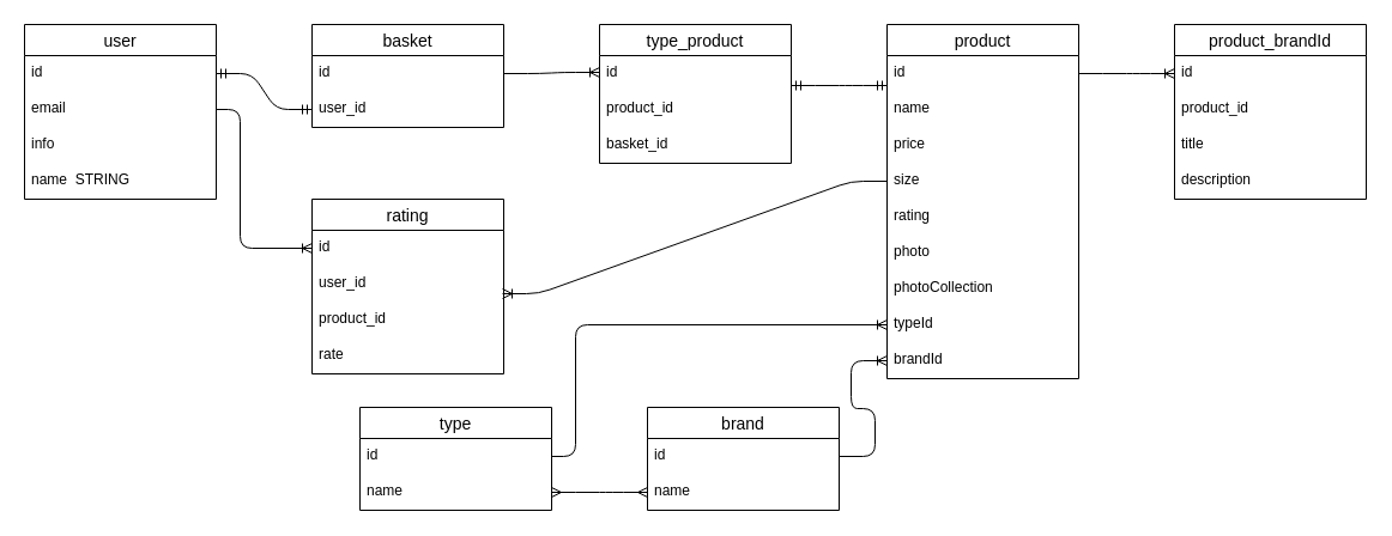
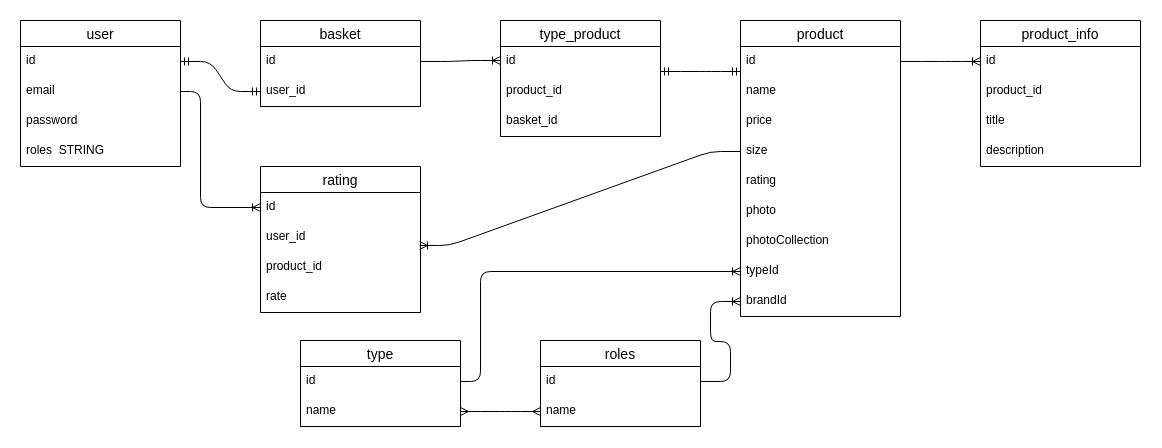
  <mxCell id="0" />
  <mxCell id="1" parent="0" />
  <mxCell id="2" value="user" style="swimlane;fontStyle=0;childLayout=stackLayout;horizontal=1;startSize=26;horizontalStack=0;resizeParent=1;resizeParentMax=0;resizeLast=0;collapsible=1;marginBottom=0;align=center;fontSize=14;" vertex="1" parent="1"><mxGeometry x="20" y="20" width="160" height="146" as="geometry" /></mxCell>
  <mxCell id="3" value="id&#10;" style="text;strokeColor=none;fillColor=none;spacingLeft=4;spacingRight=4;overflow=hidden;rotatable=0;points=[[0,0.5],[1,0.5]];portConstraint=eastwest;fontSize=12;" vertex="1" parent="2"><mxGeometry y="26" width="160" height="30" as="geometry" /></mxCell>
  <mxCell id="4" value="email" style="text;strokeColor=none;fillColor=none;spacingLeft=4;spacingRight=4;overflow=hidden;rotatable=0;points=[[0,0.5],[1,0.5]];portConstraint=eastwest;fontSize=12;" vertex="1" parent="2"><mxGeometry y="56" width="160" height="30" as="geometry" /></mxCell>
- <mxCell id="5" value="info" style="text;strokeColor=none;fillColor=none;spacingLeft=4;spacingRight=4;overflow=hidden;rotatable=0;points=[[0,0.5],[1,0.5]];portConstraint=eastwest;fontSize=12;" vertex="1" parent="2"><mxGeometry y="86" width="160" height="30" as="geometry" /></mxCell>
- <mxCell id="6" value="name  STRING" style="text;strokeColor=none;fillColor=none;spacingLeft=4;spacingRight=4;overflow=hidden;rotatable=0;points=[[0,0.5],[1,0.5]];portConstraint=eastwest;fontSize=12;" vertex="1" parent="2"><mxGeometry y="116" width="160" height="30" as="geometry" /></mxCell>
+ <mxCell id="5" value="password" style="text;strokeColor=none;fillColor=none;spacingLeft=4;spacingRight=4;overflow=hidden;rotatable=0;points=[[0,0.5],[1,0.5]];portConstraint=eastwest;fontSize=12;" vertex="1" parent="2"><mxGeometry y="86" width="160" height="30" as="geometry" /></mxCell>
+ <mxCell id="6" value="roles  STRING" style="text;strokeColor=none;fillColor=none;spacingLeft=4;spacingRight=4;overflow=hidden;rotatable=0;points=[[0,0.5],[1,0.5]];portConstraint=eastwest;fontSize=12;" vertex="1" parent="2"><mxGeometry y="116" width="160" height="30" as="geometry" /></mxCell>
  <mxCell id="7" value="basket" style="swimlane;fontStyle=0;childLayout=stackLayout;horizontal=1;startSize=26;horizontalStack=0;resizeParent=1;resizeParentMax=0;resizeLast=0;collapsible=1;marginBottom=0;align=center;fontSize=14;" vertex="1" parent="1"><mxGeometry x="260" y="20" width="160" height="86" as="geometry" /></mxCell>
  <mxCell id="8" value="id&#10;" style="text;strokeColor=none;fillColor=none;spacingLeft=4;spacingRight=4;overflow=hidden;rotatable=0;points=[[0,0.5],[1,0.5]];portConstraint=eastwest;fontSize=12;" vertex="1" parent="7"><mxGeometry y="26" width="160" height="30" as="geometry" /></mxCell>
  <mxCell id="9" value="user_id" style="text;strokeColor=none;fillColor=none;spacingLeft=4;spacingRight=4;overflow=hidden;rotatable=0;points=[[0,0.5],[1,0.5]];portConstraint=eastwest;fontSize=12;" vertex="1" parent="7"><mxGeometry y="56" width="160" height="30" as="geometry" /></mxCell>
  <mxCell id="10" value="" style="edgeStyle=entityRelationEdgeStyle;fontSize=12;html=1;endArrow=ERmandOne;startArrow=ERmandOne;entryX=0;entryY=0.5;entryDx=0;entryDy=0;" edge="1" parent="1" source="3" target="9"><mxGeometry width="100" height="100" relative="1" as="geometry"><mxPoint x="200" y="140" as="sourcePoint" /><mxPoint x="300" y="40" as="targetPoint" /></mxGeometry></mxCell>
  <mxCell id="11" value="product" style="swimlane;fontStyle=0;childLayout=stackLayout;horizontal=1;startSize=26;horizontalStack=0;resizeParent=1;resizeParentMax=0;resizeLast=0;collapsible=1;marginBottom=0;align=center;fontSize=14;" vertex="1" parent="1"><mxGeometry x="740" y="20" width="160" height="296" as="geometry" /></mxCell>
  <mxCell id="12" value="id&#10;" style="text;strokeColor=none;fillColor=none;spacingLeft=4;spacingRight=4;overflow=hidden;rotatable=0;points=[[0,0.5],[1,0.5]];portConstraint=eastwest;fontSize=12;" vertex="1" parent="11"><mxGeometry y="26" width="160" height="30" as="geometry" /></mxCell>
  <mxCell id="13" value="name" style="text;strokeColor=none;fillColor=none;spacingLeft=4;spacingRight=4;overflow=hidden;rotatable=0;points=[[0,0.5],[1,0.5]];portConstraint=eastwest;fontSize=12;" vertex="1" parent="11"><mxGeometry y="56" width="160" height="30" as="geometry" /></mxCell>
  <mxCell id="14" value="price" style="text;strokeColor=none;fillColor=none;spacingLeft=4;spacingRight=4;overflow=hidden;rotatable=0;points=[[0,0.5],[1,0.5]];portConstraint=eastwest;fontSize=12;" vertex="1" parent="11"><mxGeometry y="86" width="160" height="30" as="geometry" /></mxCell>
  <mxCell id="15" value="size" style="text;strokeColor=none;fillColor=none;spacingLeft=4;spacingRight=4;overflow=hidden;rotatable=0;points=[[0,0.5],[1,0.5]];portConstraint=eastwest;fontSize=12;" vertex="1" parent="11"><mxGeometry y="116" width="160" height="30" as="geometry" /></mxCell>
  <mxCell id="16" value="rating" style="text;strokeColor=none;fillColor=none;spacingLeft=4;spacingRight=4;overflow=hidden;rotatable=0;points=[[0,0.5],[1,0.5]];portConstraint=eastwest;fontSize=12;" vertex="1" parent="11"><mxGeometry y="146" width="160" height="30" as="geometry" /></mxCell>
  <mxCell id="17" value="photo" style="text;strokeColor=none;fillColor=none;spacingLeft=4;spacingRight=4;overflow=hidden;rotatable=0;points=[[0,0.5],[1,0.5]];portConstraint=eastwest;fontSize=12;" vertex="1" parent="11"><mxGeometry y="176" width="160" height="30" as="geometry" /></mxCell>
  <mxCell id="18" value="photoCollection" style="text;strokeColor=none;fillColor=none;spacingLeft=4;spacingRight=4;overflow=hidden;rotatable=0;points=[[0,0.5],[1,0.5]];portConstraint=eastwest;fontSize=12;" vertex="1" parent="11"><mxGeometry y="206" width="160" height="30" as="geometry" /></mxCell>
  <mxCell id="19" value="typeId" style="text;strokeColor=none;fillColor=none;spacingLeft=4;spacingRight=4;overflow=hidden;rotatable=0;points=[[0,0.5],[1,0.5]];portConstraint=eastwest;fontSize=12;" vertex="1" parent="11"><mxGeometry y="236" width="160" height="30" as="geometry" /></mxCell>
  <mxCell id="20" value="brandId" style="text;strokeColor=none;fillColor=none;spacingLeft=4;spacingRight=4;overflow=hidden;rotatable=0;points=[[0,0.5],[1,0.5]];portConstraint=eastwest;fontSize=12;" vertex="1" parent="11"><mxGeometry y="266" width="160" height="30" as="geometry" /></mxCell>
  <mxCell id="21" value="type" style="swimlane;fontStyle=0;childLayout=stackLayout;horizontal=1;startSize=26;horizontalStack=0;resizeParent=1;resizeParentMax=0;resizeLast=0;collapsible=1;marginBottom=0;align=center;fontSize=14;" vertex="1" parent="1"><mxGeometry x="300" y="340" width="160" height="86" as="geometry" /></mxCell>
  <mxCell id="22" value="id&#10;" style="text;strokeColor=none;fillColor=none;spacingLeft=4;spacingRight=4;overflow=hidden;rotatable=0;points=[[0,0.5],[1,0.5]];portConstraint=eastwest;fontSize=12;" vertex="1" parent="21"><mxGeometry y="26" width="160" height="30" as="geometry" /></mxCell>
  <mxCell id="23" value="name" style="text;strokeColor=none;fillColor=none;spacingLeft=4;spacingRight=4;overflow=hidden;rotatable=0;points=[[0,0.5],[1,0.5]];portConstraint=eastwest;fontSize=12;" vertex="1" parent="21"><mxGeometry y="56" width="160" height="30" as="geometry" /></mxCell>
  <mxCell id="24" value="" style="edgeStyle=orthogonalEdgeStyle;fontSize=12;html=1;endArrow=ERoneToMany;exitX=1;exitY=0.5;exitDx=0;exitDy=0;" edge="1" parent="1" source="22" target="19"><mxGeometry width="100" height="100" relative="1" as="geometry"><mxPoint x="140" y="360" as="sourcePoint" /><mxPoint x="240" y="260" as="targetPoint" /><Array as="points"><mxPoint x="480" y="381" /><mxPoint x="480" y="271" /></Array></mxGeometry></mxCell>
  <mxCell id="25" value="" style="edgeStyle=entityRelationEdgeStyle;fontSize=12;html=1;endArrow=ERoneToMany;startArrow=none;exitX=1;exitY=0.5;exitDx=0;exitDy=0;" edge="1" parent="1" source="27" target="20"><mxGeometry width="100" height="100" relative="1" as="geometry"><mxPoint x="340" y="440" as="sourcePoint" /><mxPoint x="440" y="340" as="targetPoint" /></mxGeometry></mxCell>
- <mxCell id="26" value="brand" style="swimlane;fontStyle=0;childLayout=stackLayout;horizontal=1;startSize=26;horizontalStack=0;resizeParent=1;resizeParentMax=0;resizeLast=0;collapsible=1;marginBottom=0;align=center;fontSize=14;" vertex="1" parent="1"><mxGeometry x="540" y="340" width="160" height="86" as="geometry" /></mxCell>
+ <mxCell id="26" value="roles" style="swimlane;fontStyle=0;childLayout=stackLayout;horizontal=1;startSize=26;horizontalStack=0;resizeParent=1;resizeParentMax=0;resizeLast=0;collapsible=1;marginBottom=0;align=center;fontSize=14;" vertex="1" parent="1"><mxGeometry x="540" y="340" width="160" height="86" as="geometry" /></mxCell>
  <mxCell id="27" value="id&#10;" style="text;strokeColor=none;fillColor=none;spacingLeft=4;spacingRight=4;overflow=hidden;rotatable=0;points=[[0,0.5],[1,0.5]];portConstraint=eastwest;fontSize=12;" vertex="1" parent="26"><mxGeometry y="26" width="160" height="30" as="geometry" /></mxCell>
  <mxCell id="28" value="name" style="text;strokeColor=none;fillColor=none;spacingLeft=4;spacingRight=4;overflow=hidden;rotatable=0;points=[[0,0.5],[1,0.5]];portConstraint=eastwest;fontSize=12;" vertex="1" parent="26"><mxGeometry y="56" width="160" height="30" as="geometry" /></mxCell>
  <mxCell id="29" value="" style="edgeStyle=entityRelationEdgeStyle;fontSize=12;html=1;endArrow=ERmany;startArrow=ERmany;entryX=0;entryY=0.5;entryDx=0;entryDy=0;exitX=1;exitY=0.5;exitDx=0;exitDy=0;" edge="1" parent="1" source="23" target="28"><mxGeometry width="100" height="100" relative="1" as="geometry"><mxPoint x="180" y="442" as="sourcePoint" /><mxPoint x="440" y="340" as="targetPoint" /></mxGeometry></mxCell>
- <mxCell id="30" value="product_brandId" style="swimlane;fontStyle=0;childLayout=stackLayout;horizontal=1;startSize=26;horizontalStack=0;resizeParent=1;resizeParentMax=0;resizeLast=0;collapsible=1;marginBottom=0;align=center;fontSize=14;" vertex="1" parent="1"><mxGeometry x="980" y="20" width="160" height="146" as="geometry" /></mxCell>
+ <mxCell id="30" value="product_info" style="swimlane;fontStyle=0;childLayout=stackLayout;horizontal=1;startSize=26;horizontalStack=0;resizeParent=1;resizeParentMax=0;resizeLast=0;collapsible=1;marginBottom=0;align=center;fontSize=14;" vertex="1" parent="1"><mxGeometry x="980" y="20" width="160" height="146" as="geometry" /></mxCell>
  <mxCell id="31" value="id" style="text;strokeColor=none;fillColor=none;spacingLeft=4;spacingRight=4;overflow=hidden;rotatable=0;points=[[0,0.5],[1,0.5]];portConstraint=eastwest;fontSize=12;" vertex="1" parent="30"><mxGeometry y="26" width="160" height="30" as="geometry" /></mxCell>
  <mxCell id="32" value="product_id" style="text;strokeColor=none;fillColor=none;spacingLeft=4;spacingRight=4;overflow=hidden;rotatable=0;points=[[0,0.5],[1,0.5]];portConstraint=eastwest;fontSize=12;" vertex="1" parent="30"><mxGeometry y="56" width="160" height="30" as="geometry" /></mxCell>
  <mxCell id="33" value="title" style="text;strokeColor=none;fillColor=none;spacingLeft=4;spacingRight=4;overflow=hidden;rotatable=0;points=[[0,0.5],[1,0.5]];portConstraint=eastwest;fontSize=12;" vertex="1" parent="30"><mxGeometry y="86" width="160" height="30" as="geometry" /></mxCell>
  <mxCell id="34" value="description" style="text;strokeColor=none;fillColor=none;spacingLeft=4;spacingRight=4;overflow=hidden;rotatable=0;points=[[0,0.5],[1,0.5]];portConstraint=eastwest;fontSize=12;" vertex="1" parent="30"><mxGeometry y="116" width="160" height="30" as="geometry" /></mxCell>
  <mxCell id="35" value="" style="edgeStyle=entityRelationEdgeStyle;fontSize=12;html=1;endArrow=ERoneToMany;exitX=1;exitY=0.5;exitDx=0;exitDy=0;" edge="1" parent="1" source="12" target="31"><mxGeometry width="100" height="100" relative="1" as="geometry"><mxPoint x="640" y="166" as="sourcePoint" /><mxPoint x="740" y="66" as="targetPoint" /></mxGeometry></mxCell>
  <mxCell id="36" value="type_product" style="swimlane;fontStyle=0;childLayout=stackLayout;horizontal=1;startSize=26;horizontalStack=0;resizeParent=1;resizeParentMax=0;resizeLast=0;collapsible=1;marginBottom=0;align=center;fontSize=14;" vertex="1" parent="1"><mxGeometry x="500" y="20" width="160" height="116" as="geometry" /></mxCell>
  <mxCell id="37" value="id" style="text;strokeColor=none;fillColor=none;spacingLeft=4;spacingRight=4;overflow=hidden;rotatable=0;points=[[0,0.5],[1,0.5]];portConstraint=eastwest;fontSize=12;" vertex="1" parent="36"><mxGeometry y="26" width="160" height="30" as="geometry" /></mxCell>
  <mxCell id="38" value="product_id" style="text;strokeColor=none;fillColor=none;spacingLeft=4;spacingRight=4;overflow=hidden;rotatable=0;points=[[0,0.5],[1,0.5]];portConstraint=eastwest;fontSize=12;" vertex="1" parent="36"><mxGeometry y="56" width="160" height="30" as="geometry" /></mxCell>
  <mxCell id="39" value="basket_id" style="text;strokeColor=none;fillColor=none;spacingLeft=4;spacingRight=4;overflow=hidden;rotatable=0;points=[[0,0.5],[1,0.5]];portConstraint=eastwest;fontSize=12;" vertex="1" parent="36"><mxGeometry y="86" width="160" height="30" as="geometry" /></mxCell>
  <mxCell id="40" value="" style="edgeStyle=entityRelationEdgeStyle;fontSize=12;html=1;endArrow=ERoneToMany;exitX=1;exitY=0.5;exitDx=0;exitDy=0;" edge="1" parent="1" source="8"><mxGeometry width="100" height="100" relative="1" as="geometry"><mxPoint x="400" y="160" as="sourcePoint" /><mxPoint x="500" y="60" as="targetPoint" /></mxGeometry></mxCell>
  <mxCell id="41" value="" style="edgeStyle=entityRelationEdgeStyle;fontSize=12;html=1;endArrow=ERmandOne;startArrow=ERmandOne;" edge="1" parent="1"><mxGeometry width="100" height="100" relative="1" as="geometry"><mxPoint x="660" y="71" as="sourcePoint" /><mxPoint x="740" y="71" as="targetPoint" /></mxGeometry></mxCell>
  <mxCell id="42" value="rating" style="swimlane;fontStyle=0;childLayout=stackLayout;horizontal=1;startSize=26;horizontalStack=0;resizeParent=1;resizeParentMax=0;resizeLast=0;collapsible=1;marginBottom=0;align=center;fontSize=14;" vertex="1" parent="1"><mxGeometry x="260" y="166" width="160" height="146" as="geometry" /></mxCell>
  <mxCell id="43" value="id" style="text;strokeColor=none;fillColor=none;spacingLeft=4;spacingRight=4;overflow=hidden;rotatable=0;points=[[0,0.5],[1,0.5]];portConstraint=eastwest;fontSize=12;" vertex="1" parent="42"><mxGeometry y="26" width="160" height="30" as="geometry" /></mxCell>
  <mxCell id="44" value="user_id" style="text;strokeColor=none;fillColor=none;spacingLeft=4;spacingRight=4;overflow=hidden;rotatable=0;points=[[0,0.5],[1,0.5]];portConstraint=eastwest;fontSize=12;" vertex="1" parent="42"><mxGeometry y="56" width="160" height="30" as="geometry" /></mxCell>
  <mxCell id="45" value="product_id" style="text;strokeColor=none;fillColor=none;spacingLeft=4;spacingRight=4;overflow=hidden;rotatable=0;points=[[0,0.5],[1,0.5]];portConstraint=eastwest;fontSize=12;" vertex="1" parent="42"><mxGeometry y="86" width="160" height="30" as="geometry" /></mxCell>
  <mxCell id="46" value="rate" style="text;strokeColor=none;fillColor=none;spacingLeft=4;spacingRight=4;overflow=hidden;rotatable=0;points=[[0,0.5],[1,0.5]];portConstraint=eastwest;fontSize=12;" vertex="1" parent="42"><mxGeometry y="116" width="160" height="30" as="geometry" /></mxCell>
  <mxCell id="47" value="" style="edgeStyle=orthogonalEdgeStyle;fontSize=12;html=1;endArrow=ERoneToMany;entryX=0;entryY=0.5;entryDx=0;entryDy=0;exitX=1;exitY=0.5;exitDx=0;exitDy=0;" edge="1" parent="1" source="4" target="43"><mxGeometry width="100" height="100" relative="1" as="geometry"><mxPoint x="260" y="240" as="sourcePoint" /><mxPoint x="100" y="200" as="targetPoint" /><Array as="points"><mxPoint x="200" y="91" /><mxPoint x="200" y="207" /></Array></mxGeometry></mxCell>
  <mxCell id="48" value="" style="edgeStyle=entityRelationEdgeStyle;fontSize=12;html=1;endArrow=ERoneToMany;exitX=0;exitY=0.5;exitDx=0;exitDy=0;entryX=0.994;entryY=0.767;entryDx=0;entryDy=0;entryPerimeter=0;" edge="1" parent="1" source="15" target="44"><mxGeometry width="100" height="100" relative="1" as="geometry"><mxPoint x="570" y="440" as="sourcePoint" /><mxPoint x="670" y="340" as="targetPoint" /></mxGeometry></mxCell>
